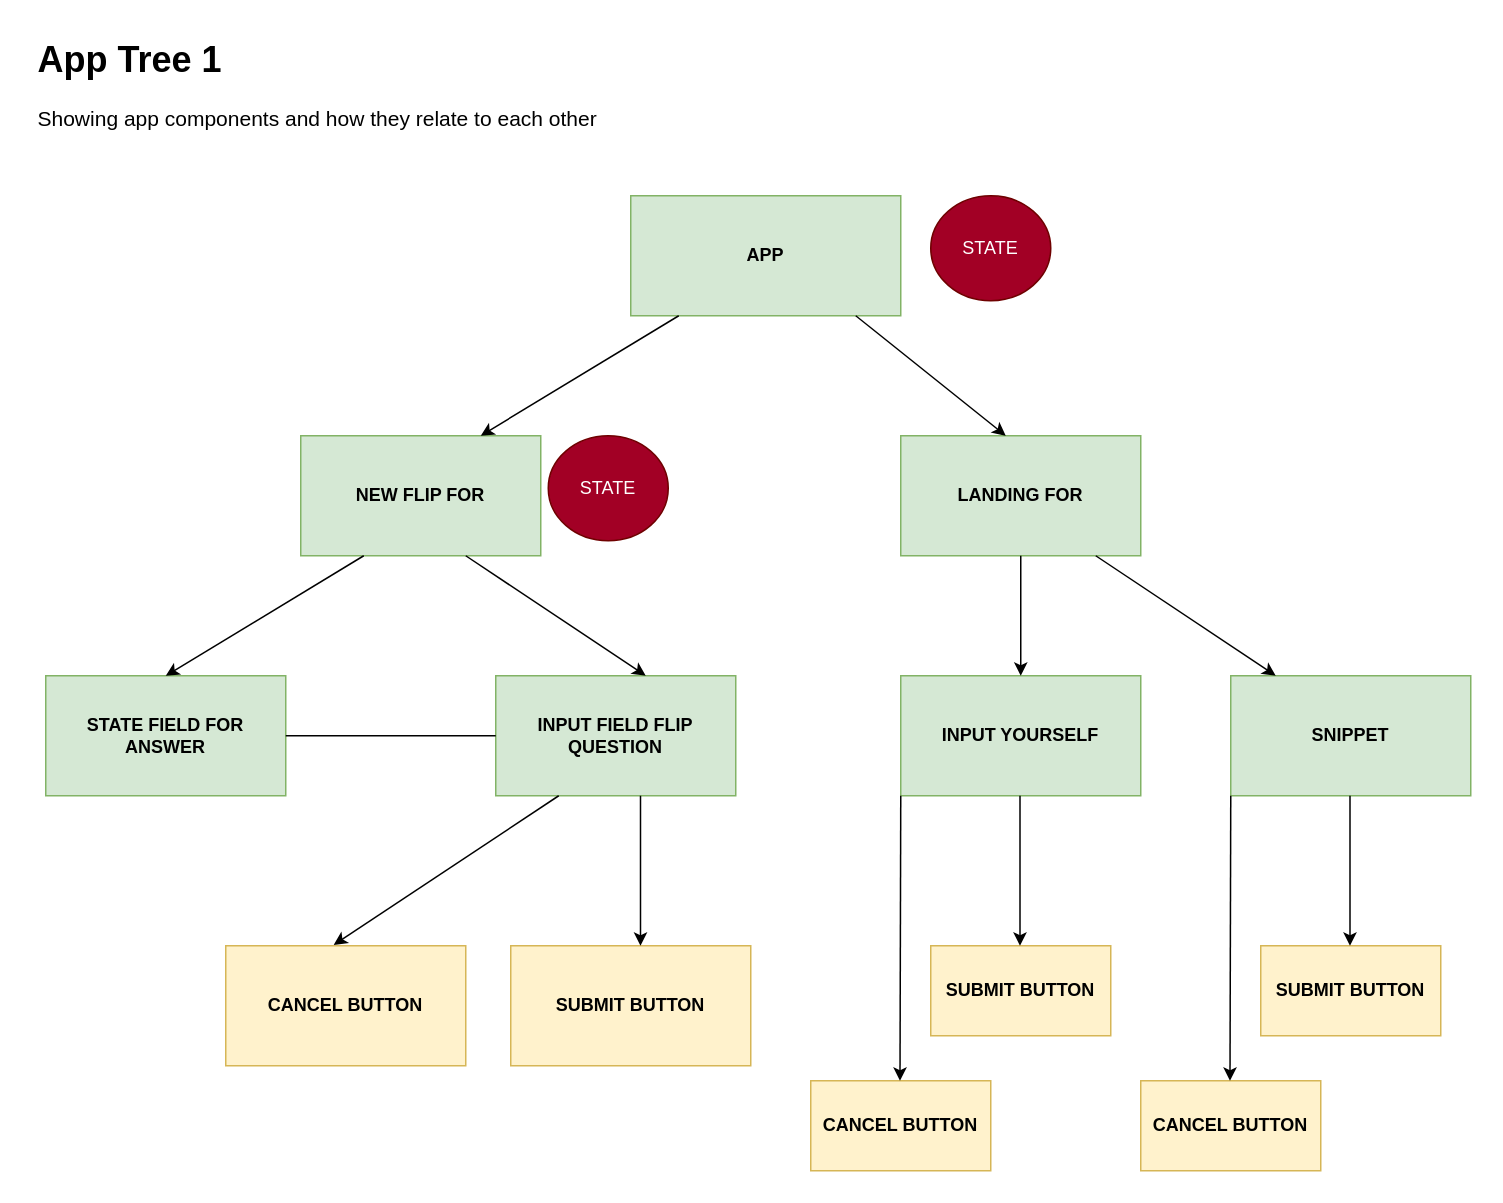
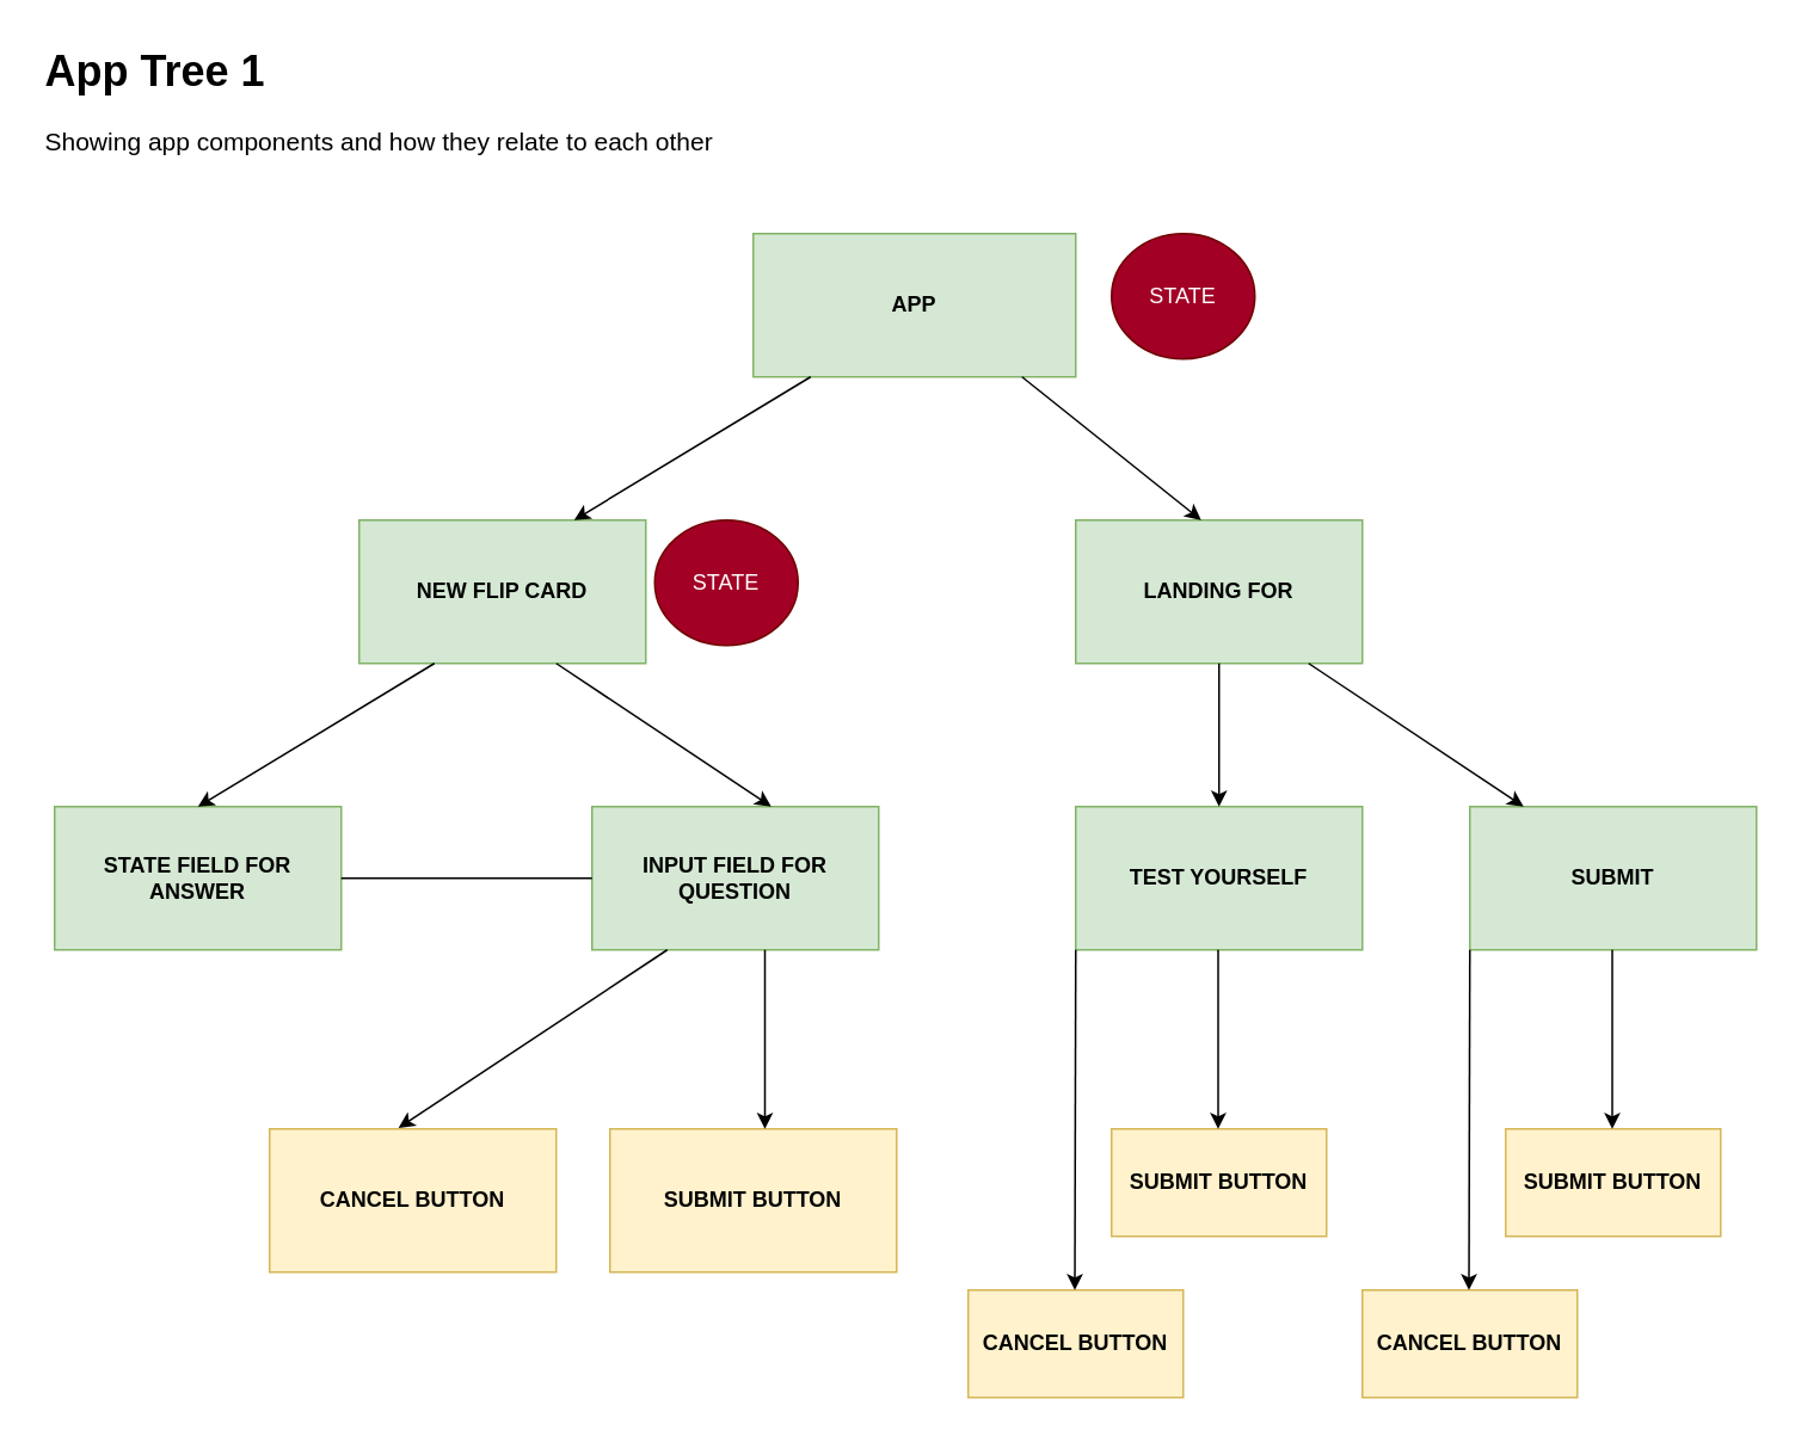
  <mxCell id="0" />
  <mxCell id="1" parent="0" />
  <mxCell id="2" value="&lt;h1&gt;App Tree 1&lt;/h1&gt;&lt;p&gt;&lt;font style=&quot;font-size: 14px;&quot;&gt;Showing app components and how they relate to each other&lt;/font&gt;&lt;/p&gt;" style="text;html=1;strokeColor=none;fillColor=none;spacing=5;spacingTop=-20;whiteSpace=wrap;overflow=hidden;rounded=0;" parent="1" vertex="1"><mxGeometry x="20" y="20" width="390" height="120" as="geometry" /></mxCell>
  <mxCell id="3" value="&lt;b&gt;APP&lt;/b&gt;" style="rounded=0;whiteSpace=wrap;html=1;fillColor=#d5e8d4;strokeColor=#82b366;" parent="1" vertex="1"><mxGeometry x="420" y="130" width="180" height="80" as="geometry" /></mxCell>
  <mxCell id="4" value="&lt;b&gt;LANDING FOR&lt;/b&gt;" style="rounded=0;whiteSpace=wrap;html=1;fillColor=#d5e8d4;strokeColor=#82b366;" parent="1" vertex="1"><mxGeometry x="600" y="290" width="160" height="80" as="geometry" /></mxCell>
- <mxCell id="5" value="&lt;b&gt;SNIPPET&lt;/b&gt;" style="rounded=0;whiteSpace=wrap;html=1;fillColor=#d5e8d4;strokeColor=#82b366;" parent="1" vertex="1"><mxGeometry x="820" y="450" width="160" height="80" as="geometry" /></mxCell>
- <mxCell id="6" value="&lt;b&gt;NEW FLIP FOR&lt;/b&gt;" style="rounded=0;whiteSpace=wrap;html=1;fillColor=#d5e8d4;strokeColor=#82b366;" parent="1" vertex="1"><mxGeometry x="200" y="290" width="160" height="80" as="geometry" /></mxCell>
- <mxCell id="7" value="&lt;b&gt;INPUT YOURSELF&lt;/b&gt;" style="rounded=0;whiteSpace=wrap;html=1;fillColor=#d5e8d4;strokeColor=#82b366;" parent="1" vertex="1"><mxGeometry x="600" y="450" width="160" height="80" as="geometry" /></mxCell>
- <mxCell id="8" value="&lt;b&gt;INPUT FIELD FLIP QUESTION&lt;/b&gt;" style="rounded=0;whiteSpace=wrap;html=1;fillColor=#d5e8d4;strokeColor=#82b366;" parent="1" vertex="1"><mxGeometry x="330" y="450" width="160" height="80" as="geometry" /></mxCell>
+ <mxCell id="5" value="&lt;b&gt;SUBMIT&lt;/b&gt;" style="rounded=0;whiteSpace=wrap;html=1;fillColor=#d5e8d4;strokeColor=#82b366;" parent="1" vertex="1"><mxGeometry x="820" y="450" width="160" height="80" as="geometry" /></mxCell>
+ <mxCell id="6" value="&lt;b&gt;NEW FLIP CARD&lt;/b&gt;" style="rounded=0;whiteSpace=wrap;html=1;fillColor=#d5e8d4;strokeColor=#82b366;" parent="1" vertex="1"><mxGeometry x="200" y="290" width="160" height="80" as="geometry" /></mxCell>
+ <mxCell id="7" value="&lt;b&gt;TEST YOURSELF&lt;/b&gt;" style="rounded=0;whiteSpace=wrap;html=1;fillColor=#d5e8d4;strokeColor=#82b366;" parent="1" vertex="1"><mxGeometry x="600" y="450" width="160" height="80" as="geometry" /></mxCell>
+ <mxCell id="8" value="&lt;b&gt;INPUT FIELD FOR QUESTION&lt;/b&gt;" style="rounded=0;whiteSpace=wrap;html=1;fillColor=#d5e8d4;strokeColor=#82b366;" parent="1" vertex="1"><mxGeometry x="330" y="450" width="160" height="80" as="geometry" /></mxCell>
  <mxCell id="9" value="&lt;b&gt;STATE FIELD FOR ANSWER&lt;/b&gt;" style="rounded=0;whiteSpace=wrap;html=1;fillColor=#d5e8d4;strokeColor=#82b366;" parent="1" vertex="1"><mxGeometry x="30" y="450" width="160" height="80" as="geometry" /></mxCell>
  <mxCell id="10" value="STATE" style="ellipse;whiteSpace=wrap;html=1;fillColor=#a20025;fontColor=#ffffff;strokeColor=#6F0000;" parent="1" vertex="1"><mxGeometry x="365" y="290" width="80" height="70" as="geometry" /></mxCell>
  <mxCell id="11" value="" style="endArrow=classic;html=1;rounded=0;exitX=0.25;exitY=1;exitDx=0;exitDy=0;" parent="1" edge="1"><mxGeometry width="50" height="50" relative="1" as="geometry"><mxPoint x="242" y="370" as="sourcePoint" /><mxPoint x="110" y="450" as="targetPoint" /></mxGeometry></mxCell>
  <mxCell id="12" value="" style="endArrow=classic;html=1;rounded=0;exitX=0.25;exitY=1;exitDx=0;exitDy=0;" parent="1" edge="1"><mxGeometry width="50" height="50" relative="1" as="geometry"><mxPoint x="310" y="370" as="sourcePoint" /><mxPoint x="430" y="450" as="targetPoint" /></mxGeometry></mxCell>
  <mxCell id="13" value="&lt;b&gt;SUBMIT BUTTON&lt;/b&gt;" style="rounded=0;whiteSpace=wrap;html=1;fillColor=#fff2cc;strokeColor=#d6b656;" parent="1" vertex="1"><mxGeometry x="620" y="630" width="120" height="60" as="geometry" /></mxCell>
  <mxCell id="14" value="" style="endArrow=classic;html=1;rounded=0;exitX=0.25;exitY=1;exitDx=0;exitDy=0;" parent="1" edge="1"><mxGeometry width="50" height="50" relative="1" as="geometry"><mxPoint x="452" y="210" as="sourcePoint" /><mxPoint x="320" y="290" as="targetPoint" /></mxGeometry></mxCell>
  <mxCell id="15" value="" style="endArrow=classic;html=1;rounded=0;exitX=0.25;exitY=1;exitDx=0;exitDy=0;" parent="1" edge="1"><mxGeometry width="50" height="50" relative="1" as="geometry"><mxPoint x="570" y="210" as="sourcePoint" /><mxPoint x="670" y="290" as="targetPoint" /></mxGeometry></mxCell>
  <mxCell id="16" value="" style="endArrow=classic;html=1;rounded=0;" parent="1" edge="1"><mxGeometry width="50" height="50" relative="1" as="geometry"><mxPoint x="680" y="370" as="sourcePoint" /><mxPoint x="680" y="450" as="targetPoint" /></mxGeometry></mxCell>
  <mxCell id="17" value="&lt;b&gt;SUBMIT BUTTON&lt;/b&gt;" style="rounded=0;whiteSpace=wrap;html=1;fillColor=#fff2cc;strokeColor=#d6b656;" parent="1" vertex="1"><mxGeometry x="340" y="630" width="160" height="80" as="geometry" /></mxCell>
  <mxCell id="18" style="edgeStyle=orthogonalEdgeStyle;rounded=0;orthogonalLoop=1;jettySize=auto;html=1;exitX=0.5;exitY=1;exitDx=0;exitDy=0;entryX=0.5;entryY=0;entryDx=0;entryDy=0;" edge="1" parent="1"><mxGeometry relative="1" as="geometry"><mxPoint x="679.5" y="530" as="sourcePoint" /><mxPoint x="679.5" y="630" as="targetPoint" /></mxGeometry></mxCell>
  <mxCell id="19" value="STATE" style="ellipse;whiteSpace=wrap;html=1;fillColor=#a20025;fontColor=#ffffff;strokeColor=#6F0000;" vertex="1" parent="1"><mxGeometry x="620" y="130" width="80" height="70" as="geometry" /></mxCell>
  <mxCell id="20" value="" style="endArrow=classic;html=1;rounded=0;exitX=0.25;exitY=1;exitDx=0;exitDy=0;" edge="1" parent="1"><mxGeometry width="50" height="50" relative="1" as="geometry"><mxPoint x="730" y="370" as="sourcePoint" /><mxPoint x="850" y="450" as="targetPoint" /></mxGeometry></mxCell>
  <mxCell id="21" value="&lt;b&gt;SUBMIT BUTTON&lt;/b&gt;" style="rounded=0;whiteSpace=wrap;html=1;fillColor=#fff2cc;strokeColor=#d6b656;" vertex="1" parent="1"><mxGeometry x="840" y="630" width="120" height="60" as="geometry" /></mxCell>
  <mxCell id="22" style="edgeStyle=orthogonalEdgeStyle;rounded=0;orthogonalLoop=1;jettySize=auto;html=1;exitX=0.5;exitY=1;exitDx=0;exitDy=0;entryX=0.5;entryY=0;entryDx=0;entryDy=0;" edge="1" parent="1"><mxGeometry relative="1" as="geometry"><mxPoint x="899.5" y="530" as="sourcePoint" /><mxPoint x="899.5" y="630" as="targetPoint" /></mxGeometry></mxCell>
  <mxCell id="23" value="&lt;b&gt;CANCEL BUTTON&lt;/b&gt;" style="rounded=0;whiteSpace=wrap;html=1;fillColor=#fff2cc;strokeColor=#d6b656;" vertex="1" parent="1"><mxGeometry x="150" y="630" width="160" height="80" as="geometry" /></mxCell>
  <mxCell id="24" value="" style="endArrow=classic;html=1;rounded=0;exitX=0.25;exitY=1;exitDx=0;exitDy=0;entryX=0.45;entryY=-0.007;entryDx=0;entryDy=0;entryPerimeter=0;" edge="1" parent="1" target="23"><mxGeometry width="50" height="50" relative="1" as="geometry"><mxPoint x="372" y="530" as="sourcePoint" /><mxPoint x="240" y="610" as="targetPoint" /></mxGeometry></mxCell>
  <mxCell id="25" value="&lt;b&gt;CANCEL BUTTON&lt;/b&gt;" style="rounded=0;whiteSpace=wrap;html=1;fillColor=#fff2cc;strokeColor=#d6b656;" vertex="1" parent="1"><mxGeometry x="540" y="720" width="120" height="60" as="geometry" /></mxCell>
  <mxCell id="26" style="edgeStyle=orthogonalEdgeStyle;rounded=0;orthogonalLoop=1;jettySize=auto;html=1;exitX=0;exitY=1;exitDx=0;exitDy=0;entryX=0.5;entryY=0;entryDx=0;entryDy=0;" edge="1" parent="1" source="7"><mxGeometry relative="1" as="geometry"><mxPoint x="599.5" y="620" as="sourcePoint" /><mxPoint x="599.5" y="720" as="targetPoint" /></mxGeometry></mxCell>
  <mxCell id="27" value="&lt;b&gt;CANCEL BUTTON&lt;/b&gt;" style="rounded=0;whiteSpace=wrap;html=1;fillColor=#fff2cc;strokeColor=#d6b656;" vertex="1" parent="1"><mxGeometry x="760" y="720" width="120" height="60" as="geometry" /></mxCell>
  <mxCell id="28" style="edgeStyle=orthogonalEdgeStyle;rounded=0;orthogonalLoop=1;jettySize=auto;html=1;exitX=0;exitY=1;exitDx=0;exitDy=0;entryX=0.5;entryY=0;entryDx=0;entryDy=0;" edge="1" parent="1" source="5"><mxGeometry relative="1" as="geometry"><mxPoint x="819.5" y="620" as="sourcePoint" /><mxPoint x="819.5" y="720" as="targetPoint" /></mxGeometry></mxCell>
  <mxCell id="29" style="edgeStyle=orthogonalEdgeStyle;rounded=0;orthogonalLoop=1;jettySize=auto;html=1;exitX=0.5;exitY=1;exitDx=0;exitDy=0;entryX=0.5;entryY=0;entryDx=0;entryDy=0;" edge="1" parent="1"><mxGeometry relative="1" as="geometry"><mxPoint x="426.5" y="530" as="sourcePoint" /><mxPoint x="426.5" y="630" as="targetPoint" /></mxGeometry></mxCell>
  <mxCell id="30" value="" style="endArrow=none;html=1;rounded=0;exitX=1;exitY=0.5;exitDx=0;exitDy=0;" edge="1" parent="1" source="9"><mxGeometry width="50" height="50" relative="1" as="geometry"><mxPoint x="280" y="540" as="sourcePoint" /><mxPoint x="330" y="490" as="targetPoint" /></mxGeometry></mxCell>
